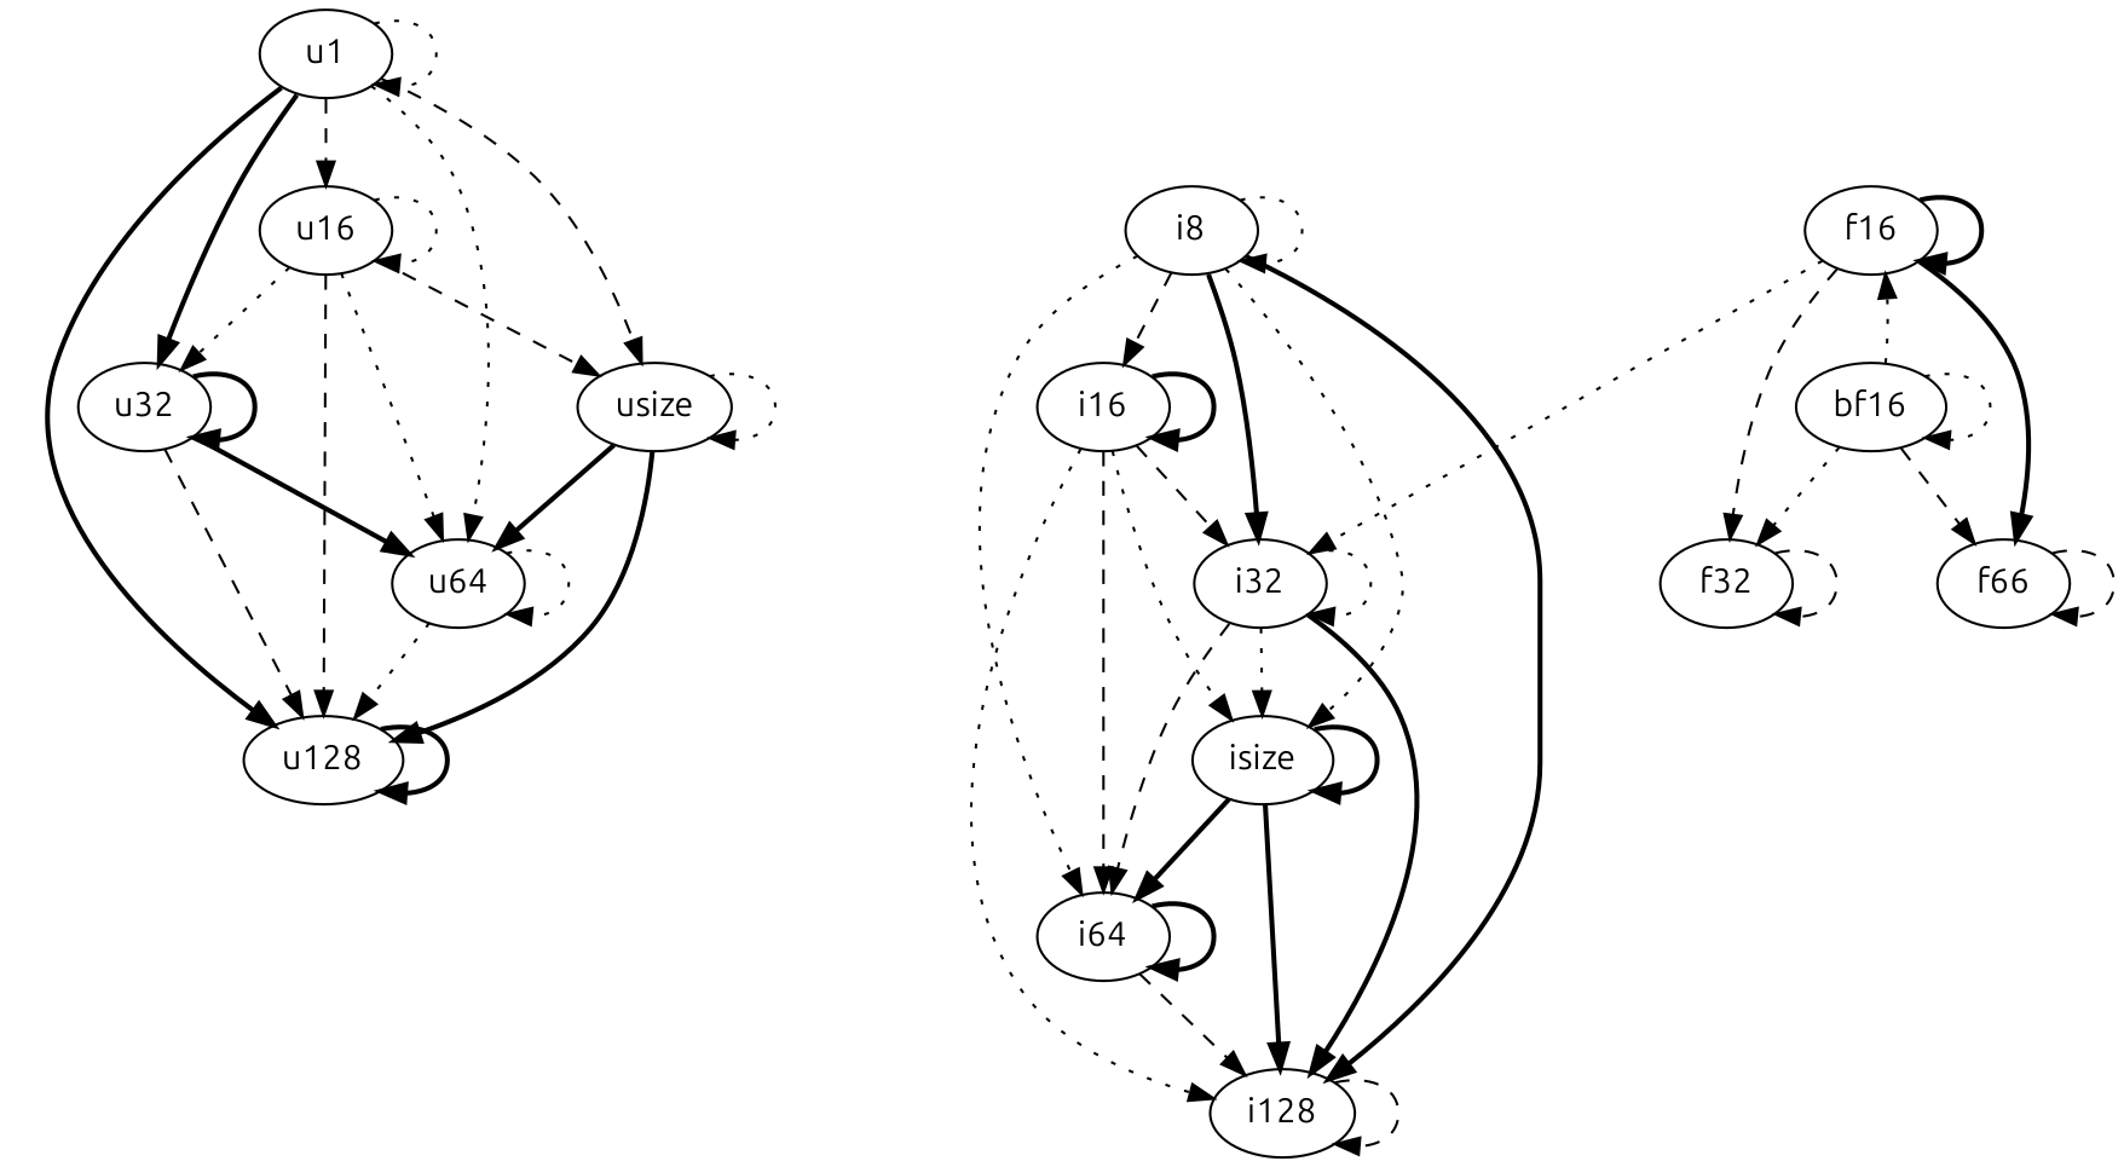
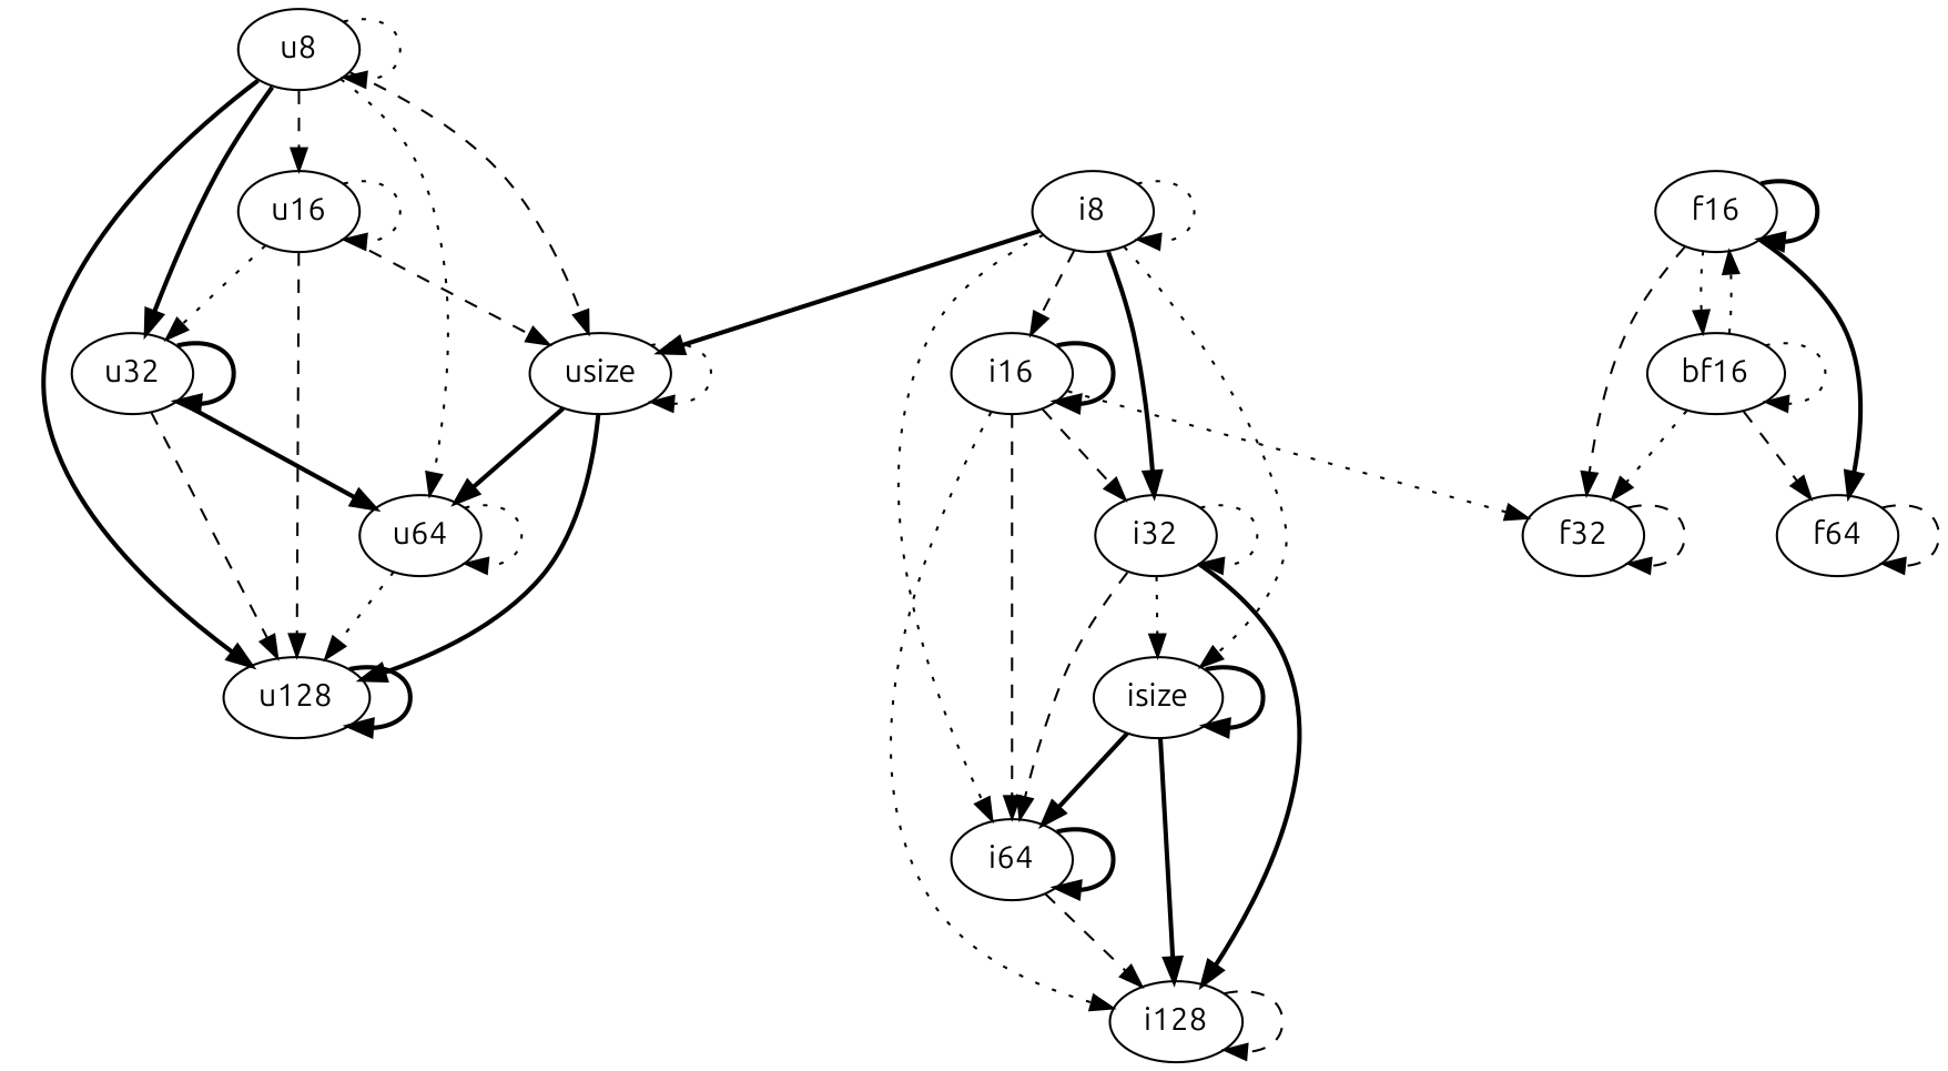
  digraph {
    fontname=Ubuntu
    node [fontname=Ubuntu]
    edge [fontname=Ubuntu style=dotted]
-   u8 [label=u1]
+   u8
    u16
    u32
    u64
    u128
    usize
    i8
    i16
    i32
    i64
    i128
    isize
    f16
    bf16
    f32
-   f64 [label=f66]
+   f64
    u8 -> u8
    u8 -> u16 [style=dashed]
    u8 -> u32 [style=bold]
    u8 -> u64
    u8 -> u128 [style=bold]
    u8 -> usize [style=dashed]
    u16 -> u16
    u16 -> u32
-   u16 -> u64
    u16 -> u128 [style=dashed]
    u16 -> usize [style=dashed]
    u32 -> u32 [style=bold]
    u32 -> u64 [style=bold]
    u32 -> u128 [style=dashed]
    u64 -> u64
    u64 -> u128
    u128 -> u128 [style=bold]
    usize -> u64 [style=bold]
    usize -> u128 [style=bold]
    usize -> usize
    i8 -> i8
    i8 -> i16 [style=dashed]
    i8 -> i32 [style=bold]
    i8 -> i64
-   i8 -> i128 [style=bold]
+   i8 -> usize [style=bold]
    i8 -> isize
    i16 -> i16 [style=bold]
    i16 -> i32 [style=dashed]
    i16 -> i64 [style=dashed]
    i16 -> i128
-   i16 -> isize
+   i16 -> f32
    i32 -> i32
    i32 -> i64 [style=dashed]
    i32 -> i128 [style=bold]
    i32 -> isize
    i64 -> i64 [style=bold]
    i64 -> i128 [style=dashed]
    i128 -> i128 [style=dashed]
    isize -> i64 [style=bold]
    isize -> i128 [style=bold]
    isize -> isize [style=bold]
    f16 -> f16 [style=bold]
-   f16 -> i32
+   f16 -> bf16
    f16 -> f32 [style=dashed]
    f16 -> f64 [style=bold]
    bf16 -> f16
    bf16 -> bf16
    bf16 -> f32
    bf16 -> f64 [style=dashed]
    f32 -> f32 [style=dashed]
    f64 -> f64 [style=dashed]
  }
